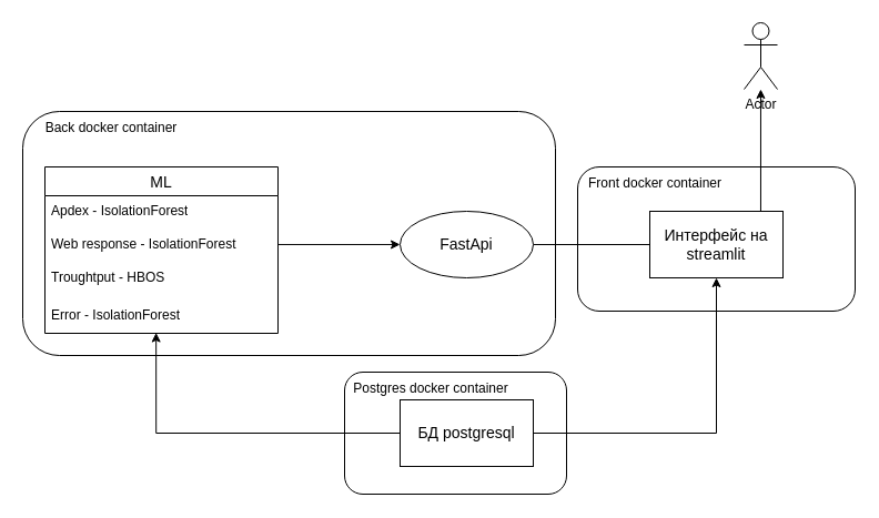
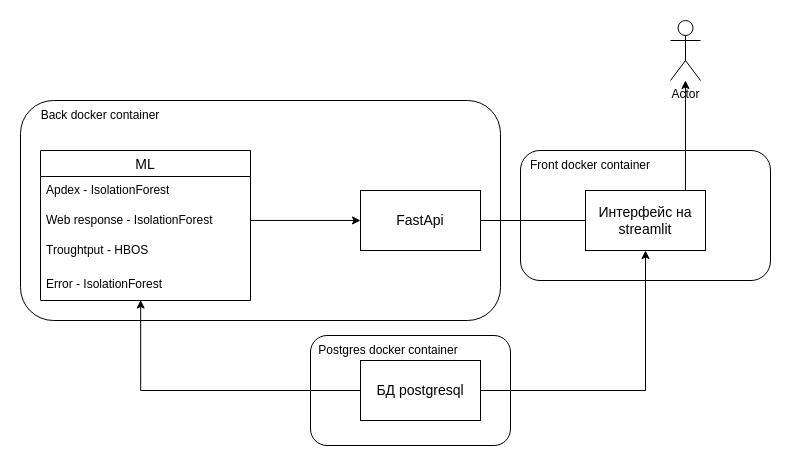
  <mxCell id="0" />
  <mxCell id="1" parent="0" />
  <mxCell id="2" value="" style="rounded=1;whiteSpace=wrap;html=1;" vertex="1" parent="1"><mxGeometry x="520" y="150" width="250" height="130" as="geometry" /></mxCell>
  <mxCell id="3" value="" style="rounded=1;whiteSpace=wrap;html=1;" vertex="1" parent="1"><mxGeometry x="310" y="335" width="200" height="110" as="geometry" /></mxCell>
  <mxCell id="4" value="" style="rounded=1;whiteSpace=wrap;html=1;" vertex="1" parent="1"><mxGeometry x="20" y="100" width="480" height="220" as="geometry" /></mxCell>
  <mxCell id="5" value="Actor" style="shape=umlActor;verticalLabelPosition=bottom;verticalAlign=top;html=1;outlineConnect=0;" vertex="1" parent="1"><mxGeometry x="670" y="20" width="30" height="60" as="geometry" /></mxCell>
  <mxCell id="6" style="edgeStyle=orthogonalEdgeStyle;rounded=0;orthogonalLoop=1;jettySize=auto;html=1;exitX=0.833;exitY=0;exitDx=0;exitDy=0;exitPerimeter=0;" edge="1" parent="1" source="7" target="5"><mxGeometry relative="1" as="geometry" /></mxCell>
  <mxCell id="7" value="&lt;font style=&quot;font-size: 14px;&quot;&gt;Интерфейс на streamlit&lt;/font&gt;" style="rounded=0;whiteSpace=wrap;html=1;" vertex="1" parent="1"><mxGeometry x="585" y="190" width="120" height="60" as="geometry" /></mxCell>
  <mxCell id="8" style="edgeStyle=orthogonalEdgeStyle;rounded=0;orthogonalLoop=1;jettySize=auto;html=1;exitX=1;exitY=0.5;exitDx=0;exitDy=0;entryX=0;entryY=0.5;entryDx=0;entryDy=0;endArrow=none;" edge="1" parent="1" source="9" target="7"><mxGeometry relative="1" as="geometry" /></mxCell>
- <mxCell id="9" value="&lt;font style=&quot;font-size: 14px;&quot;&gt;FastApi&lt;/font&gt;" style="ellipse;whiteSpace=wrap;html=1;" vertex="1" parent="1"><mxGeometry x="360" y="190" width="120" height="60" as="geometry" /></mxCell>
+ <mxCell id="9" value="&lt;font style=&quot;font-size: 14px;&quot;&gt;FastApi&lt;/font&gt;" style="rounded=0;whiteSpace=wrap;html=1;" vertex="1" parent="1"><mxGeometry x="360" y="190" width="120" height="60" as="geometry" /></mxCell>
  <mxCell id="10" style="edgeStyle=orthogonalEdgeStyle;rounded=0;orthogonalLoop=1;jettySize=auto;html=1;entryX=0.5;entryY=1;entryDx=0;entryDy=0;" edge="1" parent="1" source="11" target="7"><mxGeometry relative="1" as="geometry" /></mxCell>
  <mxCell id="11" value="&lt;font style=&quot;font-size: 14px;&quot;&gt;БД postgresql&lt;/font&gt;" style="rounded=0;whiteSpace=wrap;html=1;" vertex="1" parent="1"><mxGeometry x="360" y="360" width="120" height="60" as="geometry" /></mxCell>
  <mxCell id="12" value="ML" style="swimlane;fontStyle=0;childLayout=stackLayout;horizontal=1;startSize=26;horizontalStack=0;resizeParent=1;resizeParentMax=0;resizeLast=0;collapsible=1;marginBottom=0;align=center;fontSize=14;" vertex="1" parent="1"><mxGeometry x="40" y="150" width="210" height="150" as="geometry" /></mxCell>
  <mxCell id="13" value="Apdex - IsolationForest" style="text;strokeColor=none;fillColor=none;spacingLeft=4;spacingRight=4;overflow=hidden;rotatable=0;points=[[0,0.5],[1,0.5]];portConstraint=eastwest;fontSize=12;whiteSpace=wrap;html=1;" vertex="1" parent="12"><mxGeometry y="26" width="210" height="30" as="geometry" /></mxCell>
  <mxCell id="14" value="Web response - IsolationForest" style="text;strokeColor=none;fillColor=none;spacingLeft=4;spacingRight=4;overflow=hidden;rotatable=0;points=[[0,0.5],[1,0.5]];portConstraint=eastwest;fontSize=12;whiteSpace=wrap;html=1;" vertex="1" parent="12"><mxGeometry y="56" width="210" height="30" as="geometry" /></mxCell>
  <mxCell id="15" value="Troughtput - HBOS" style="text;strokeColor=none;fillColor=none;spacingLeft=4;spacingRight=4;overflow=hidden;rotatable=0;points=[[0,0.5],[1,0.5]];portConstraint=eastwest;fontSize=12;whiteSpace=wrap;html=1;" vertex="1" parent="12"><mxGeometry y="86" width="210" height="34" as="geometry" /></mxCell>
  <mxCell id="16" value="Error - IsolationForest" style="text;strokeColor=none;fillColor=none;spacingLeft=4;spacingRight=4;overflow=hidden;rotatable=0;points=[[0,0.5],[1,0.5]];portConstraint=eastwest;fontSize=12;whiteSpace=wrap;html=1;" vertex="1" parent="12"><mxGeometry y="120" width="210" height="30" as="geometry" /></mxCell>
  <mxCell id="17" style="edgeStyle=orthogonalEdgeStyle;rounded=0;orthogonalLoop=1;jettySize=auto;html=1;exitX=0.999;exitY=0.466;exitDx=0;exitDy=0;exitPerimeter=0;" edge="1" parent="1" source="14" target="9"><mxGeometry relative="1" as="geometry" /></mxCell>
  <mxCell id="18" style="edgeStyle=orthogonalEdgeStyle;rounded=0;orthogonalLoop=1;jettySize=auto;html=1;exitX=0;exitY=0.5;exitDx=0;exitDy=0;entryX=0.477;entryY=0.984;entryDx=0;entryDy=0;entryPerimeter=0;" edge="1" parent="1" source="11" target="16"><mxGeometry relative="1" as="geometry" /></mxCell>
  <mxCell id="19" value="Back docker container" style="text;strokeColor=none;align=center;fillColor=none;html=1;verticalAlign=middle;whiteSpace=wrap;rounded=0;" vertex="1" parent="1"><mxGeometry x="30" y="100" width="140" height="30" as="geometry" /></mxCell>
  <mxCell id="20" value="Postgres docker container" style="text;strokeColor=none;align=center;fillColor=none;html=1;verticalAlign=middle;whiteSpace=wrap;rounded=0;" vertex="1" parent="1"><mxGeometry x="310" y="335" width="156" height="30" as="geometry" /></mxCell>
  <mxCell id="21" value="Front&lt;span style=&quot;background-color: initial;&quot;&gt;&amp;nbsp;docker container&lt;/span&gt;" style="text;strokeColor=none;align=center;fillColor=none;html=1;verticalAlign=middle;whiteSpace=wrap;rounded=0;" vertex="1" parent="1"><mxGeometry x="520" y="150" width="140" height="30" as="geometry" /></mxCell>
